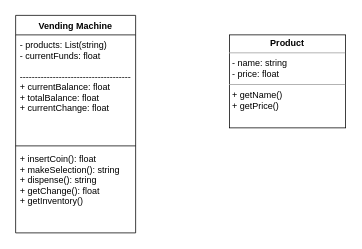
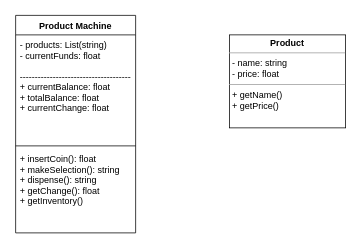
  <mxCell id="0" />
  <mxCell id="1" parent="0" />
- <mxCell id="2" value="Vending Machine" style="swimlane;fontStyle=1;align=center;verticalAlign=top;childLayout=stackLayout;horizontal=1;startSize=26;horizontalStack=0;resizeParent=1;resizeParentMax=0;resizeLast=0;collapsible=1;marginBottom=0;" vertex="1" parent="1"><mxGeometry x="20" y="20" width="160" height="290" as="geometry" /></mxCell>
+ <mxCell id="2" value="Product Machine" style="swimlane;fontStyle=1;align=center;verticalAlign=top;childLayout=stackLayout;horizontal=1;startSize=26;horizontalStack=0;resizeParent=1;resizeParentMax=0;resizeLast=0;collapsible=1;marginBottom=0;" vertex="1" parent="1"><mxGeometry x="20" y="20" width="160" height="290" as="geometry" /></mxCell>
  <mxCell id="3" value="- products: List(string)&#10;- currentFunds: float&#10;&#10;-------------------------------------&#10;+ currentBalance: float&#10;+ totalBalance: float&#10;+ currentChange: float" style="text;strokeColor=none;fillColor=none;align=left;verticalAlign=top;spacingLeft=4;spacingRight=4;overflow=hidden;rotatable=0;points=[[0,0.5],[1,0.5]];portConstraint=eastwest;" vertex="1" parent="2"><mxGeometry y="26" width="160" height="144" as="geometry" /></mxCell>
  <mxCell id="4" value="" style="line;strokeWidth=1;fillColor=none;align=left;verticalAlign=middle;spacingTop=-1;spacingLeft=3;spacingRight=3;rotatable=0;labelPosition=right;points=[];portConstraint=eastwest;strokeColor=inherit;" vertex="1" parent="2"><mxGeometry y="170" width="160" height="8" as="geometry" /></mxCell>
  <mxCell id="5" value="+ insertCoin(): float&#10;+ makeSelection(): string&#10;+ dispense(): string&#10;+ getChange(): float&#10;+ getInventory()" style="text;strokeColor=none;fillColor=none;align=left;verticalAlign=top;spacingLeft=4;spacingRight=4;overflow=hidden;rotatable=0;points=[[0,0.5],[1,0.5]];portConstraint=eastwest;" vertex="1" parent="2"><mxGeometry y="178" width="160" height="112" as="geometry" /></mxCell>
  <mxCell id="6" value="&lt;p style=&quot;margin:0px;margin-top:4px;text-align:center;&quot;&gt;&lt;b&gt;Product&lt;/b&gt;&lt;/p&gt;&lt;hr size=&quot;1&quot;&gt;&lt;p style=&quot;margin:0px;margin-left:4px;&quot;&gt;- name: string&lt;/p&gt;&lt;p style=&quot;margin:0px;margin-left:4px;&quot;&gt;- price: float&lt;/p&gt;&lt;hr size=&quot;1&quot;&gt;&lt;p style=&quot;margin:0px;margin-left:4px;&quot;&gt;+ getName()&lt;/p&gt;&lt;p style=&quot;margin:0px;margin-left:4px;&quot;&gt;+ getPrice()&lt;/p&gt;" style="verticalAlign=top;align=left;overflow=fill;fontSize=12;fontFamily=Helvetica;html=1;" vertex="1" parent="1"><mxGeometry x="305" y="46" width="155" height="124" as="geometry" /></mxCell>
